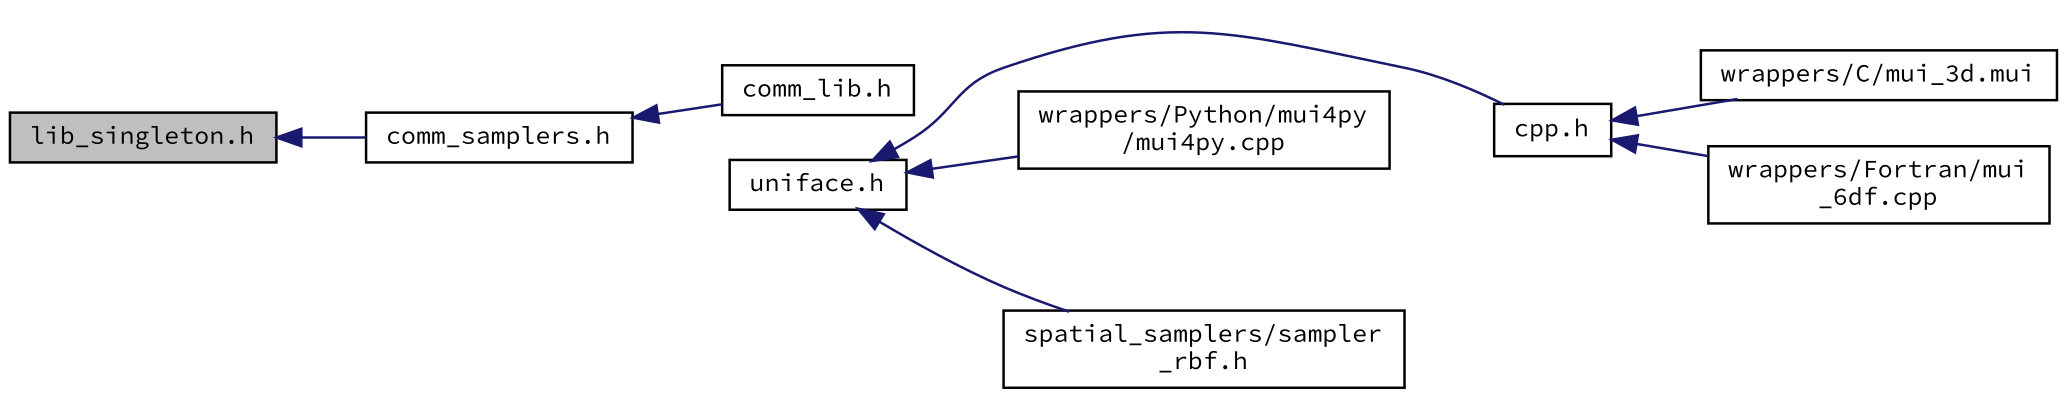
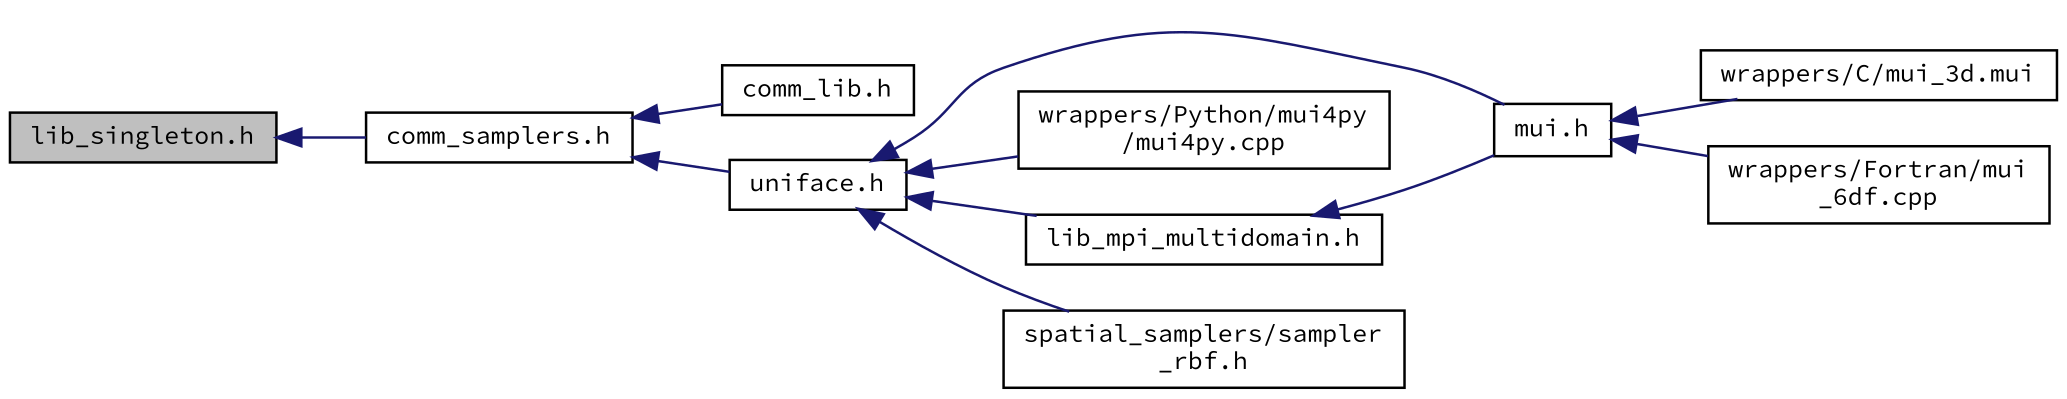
  digraph {
    fontname="Source Code Pro"
    rankdir=LR
    node [color=black fillcolor=white fontname="Source Code Pro" fontsize=10 shape=record style=filled]
    edge [color=midnightblue dir=back fontname="Source Code Pro" fontsize=10 labelfontname=Helvetica labelfontsize=10 style=solid]
    n1 [fillcolor=grey75 fontcolor=black height=0.2 label="lib_singleton.h" width=0.4]
    n2 [height=0.2 label="comm_samplers.h" width=0.4]
    n3 [height=0.2 label="comm_lib.h" width=0.4]
    n4 [height=0.2 label="uniface.h" width=0.4]
-   n5 [height=0.2 label="cpp.h" width=0.4]
+   n5 [height=0.2 label="mui.h" width=0.4]
    n6 [height=0.2 label="wrappers/Python/mui4py\l/mui4py.cpp" width=0.4]
+   n7 [height=0.2 label="lib_mpi_multidomain.h" width=0.4]
    n8 [height=0.2 label="spatial_samplers/sampler\l_rbf.h" width=0.4]
    n9 [height=0.2 label="wrappers/C/mui_3d.mui" width=0.4]
    n10 [height=0.2 label="wrappers/Fortran/mui\l_6df.cpp" width=0.4]
    n1 -> n2
    n2 -> n3
+   n2 -> n4
    n4 -> n5
    n4 -> n6
+   n4 -> n7
    n4 -> n8
    n5 -> n9
    n5 -> n10
+   n7 -> n5
  }
